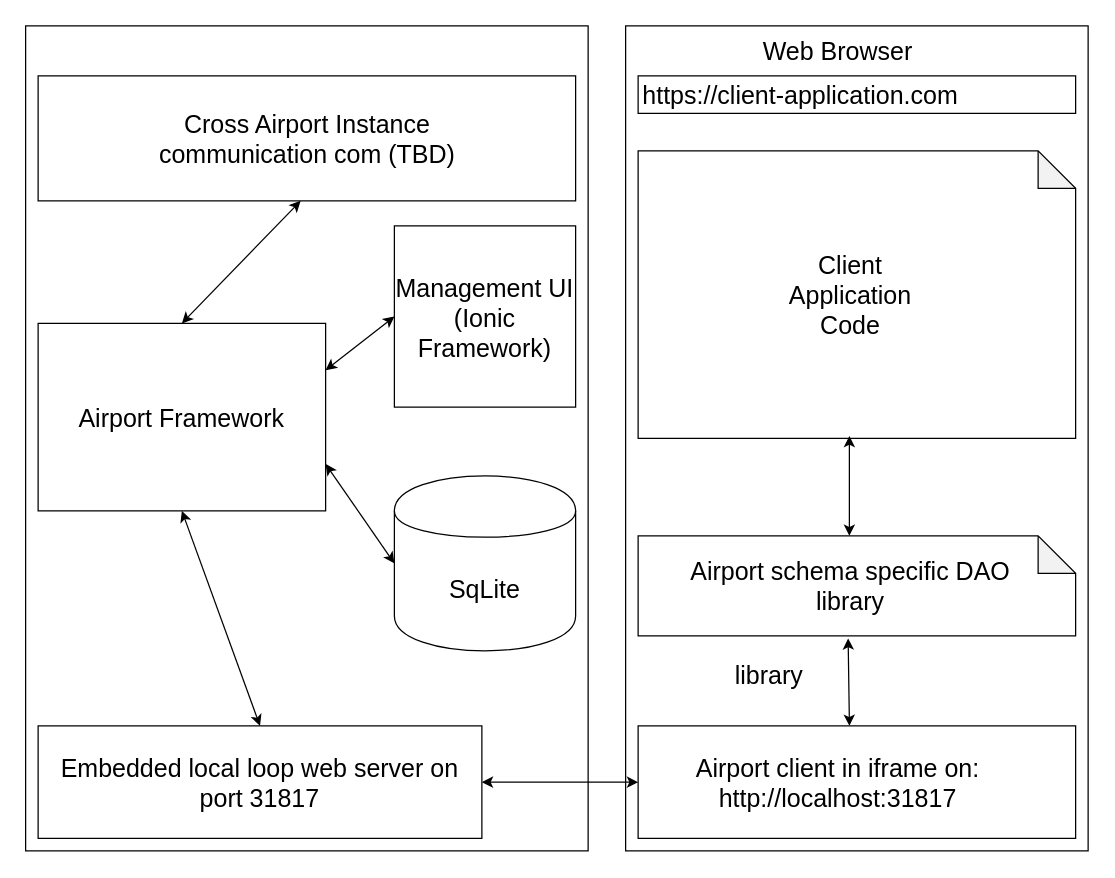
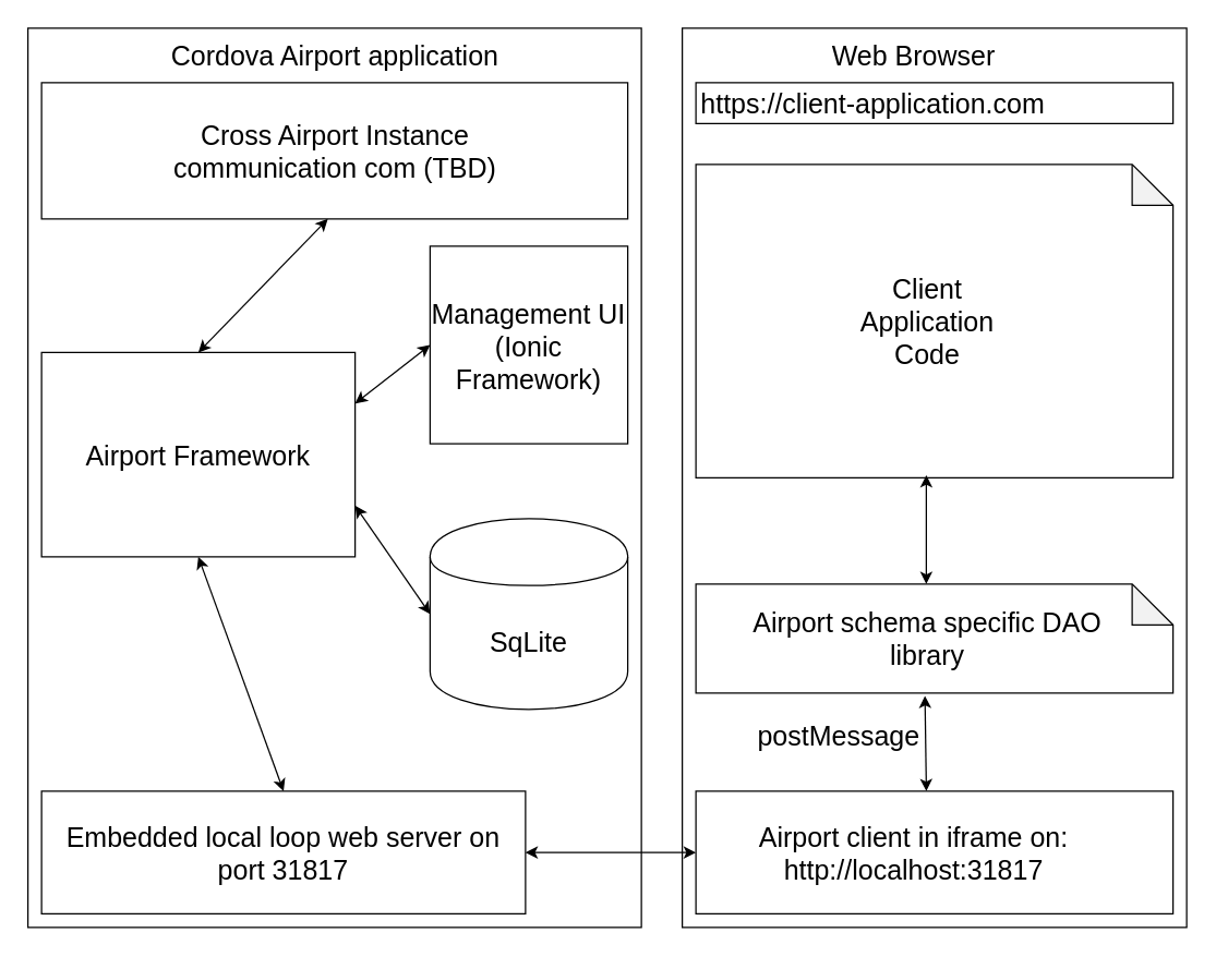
  <mxCell id="0" />
  <mxCell id="1" parent="0" />
  <mxCell id="2" value="" style="rounded=0;whiteSpace=wrap;html=1;" vertex="1" parent="1"><mxGeometry width="450" height="660" as="geometry" x="20" y="20" /></mxCell>
  <mxCell id="3" value="" style="rounded=0;whiteSpace=wrap;html=1;" vertex="1" parent="1"><mxGeometry x="500" width="370" height="660" as="geometry" y="20" /></mxCell>
  <mxCell id="4" value="" style="rounded=0;whiteSpace=wrap;html=1;" vertex="1" parent="1"><mxGeometry x="510" y="60" width="350" height="30" as="geometry" /></mxCell>
  <mxCell id="5" value="https://client-application.com" style="text;html=1;strokeColor=none;fillColor=none;align=center;verticalAlign=middle;whiteSpace=wrap;rounded=0;fontSize=20;" vertex="1" parent="1"><mxGeometry x="510" y="65" width="260" height="20" as="geometry" /></mxCell>
  <mxCell id="6" value="" style="rounded=0;whiteSpace=wrap;html=1;fontSize=20;" vertex="1" parent="1"><mxGeometry x="510" y="580" width="350" height="90" as="geometry" /></mxCell>
  <mxCell id="7" value="Airport client in iframe on:&lt;br&gt;http://localhost:31817" style="text;html=1;strokeColor=none;fillColor=none;align=center;verticalAlign=middle;whiteSpace=wrap;rounded=0;fontSize=20;" vertex="1" parent="1"><mxGeometry x="550" y="600" width="240" height="50" as="geometry" /></mxCell>
  <mxCell id="8" value="" style="shape=note;whiteSpace=wrap;html=1;backgroundOutline=1;darkOpacity=0.05;fontSize=20;" vertex="1" parent="1"><mxGeometry x="510" y="428" width="350" height="80" as="geometry" /></mxCell>
  <mxCell id="9" value="Airport schema specific DAO library" style="text;html=1;strokeColor=none;fillColor=none;align=center;verticalAlign=middle;whiteSpace=wrap;rounded=0;fontSize=20;" vertex="1" parent="1"><mxGeometry x="530" y="448" width="300" height="40" as="geometry" /></mxCell>
  <mxCell id="10" value="" style="endArrow=classic;startArrow=classic;html=1;fontSize=20;exitX=0.483;exitY=0;exitDx=0;exitDy=0;exitPerimeter=0;" edge="1" parent="1" source="6"><mxGeometry width="50" height="50" relative="1" as="geometry"><mxPoint x="678" y="573" as="sourcePoint" /><mxPoint x="678" y="510" as="targetPoint" /></mxGeometry></mxCell>
- <mxCell id="11" value="library" style="text;html=1;strokeColor=none;fillColor=none;align=center;verticalAlign=middle;whiteSpace=wrap;rounded=0;fontSize=20;" vertex="1" parent="1"><mxGeometry x="550" y="529" width="130" height="20" as="geometry" /></mxCell>
+ <mxCell id="11" value="postMessage" style="text;html=1;strokeColor=none;fillColor=none;align=center;verticalAlign=middle;whiteSpace=wrap;rounded=0;fontSize=20;" vertex="1" parent="1"><mxGeometry x="550" y="529" width="130" height="20" as="geometry" /></mxCell>
  <mxCell id="12" value="" style="shape=note;whiteSpace=wrap;html=1;backgroundOutline=1;darkOpacity=0.05;fontSize=20;" vertex="1" parent="1"><mxGeometry x="510" y="120" width="350" height="230" as="geometry" /></mxCell>
  <mxCell id="13" value="" style="endArrow=classic;startArrow=classic;html=1;fontSize=20;entryX=0.5;entryY=1;entryDx=0;entryDy=0;entryPerimeter=0;exitX=0.5;exitY=0;exitDx=0;exitDy=0;exitPerimeter=0;" edge="1" parent="1"><mxGeometry width="50" height="50" relative="1" as="geometry"><mxPoint x="679" y="428" as="sourcePoint" /><mxPoint x="679" y="348" as="targetPoint" /></mxGeometry></mxCell>
  <mxCell id="14" value="Client Application Code" style="text;html=1;strokeColor=none;fillColor=none;align=center;verticalAlign=middle;whiteSpace=wrap;rounded=0;fontSize=20;" vertex="1" parent="1"><mxGeometry x="660" y="225" width="40" height="20" as="geometry" /></mxCell>
  <mxCell id="15" value="Embedded local loop web server on port 31817" style="rounded=0;whiteSpace=wrap;html=1;fontSize=20;" vertex="1" parent="1"><mxGeometry x="30" y="580" width="355" height="90" as="geometry" /></mxCell>
  <mxCell id="16" value="" style="endArrow=classic;startArrow=classic;html=1;fontSize=20;entryX=0;entryY=0.5;entryDx=0;entryDy=0;exitX=1;exitY=0.5;exitDx=0;exitDy=0;" edge="1" parent="1" source="15" target="6"><mxGeometry width="50" height="50" relative="1" as="geometry"><mxPoint x="420" y="450" as="sourcePoint" /><mxPoint x="470" y="400" as="targetPoint" /></mxGeometry></mxCell>
  <mxCell id="17" value="" style="rounded=0;whiteSpace=wrap;html=1;fontSize=20;" vertex="1" parent="1"><mxGeometry x="30" y="60" width="430" height="100" as="geometry" /></mxCell>
  <mxCell id="18" value="Cross Airport Instance communication com (TBD)" style="text;html=1;strokeColor=none;fillColor=none;align=center;verticalAlign=middle;whiteSpace=wrap;rounded=0;fontSize=20;" vertex="1" parent="1"><mxGeometry x="92.5" y="100" width="305" height="20" as="geometry" /></mxCell>
  <mxCell id="19" value="Web Browser" style="text;html=1;strokeColor=none;fillColor=none;align=center;verticalAlign=middle;whiteSpace=wrap;rounded=0;fontSize=20;" vertex="1" parent="1"><mxGeometry x="575" y="30" width="190" height="20" as="geometry" /></mxCell>
+ <mxCell id="20" value="Cordova Airport application" style="text;html=1;strokeColor=none;fillColor=none;align=center;verticalAlign=middle;whiteSpace=wrap;rounded=0;fontSize=20;" vertex="1" parent="1"><mxGeometry x="117.5" y="30" width="255" height="20" as="geometry" /></mxCell>
  <mxCell id="21" value="Management UI (Ionic Framework)" style="whiteSpace=wrap;html=1;aspect=fixed;fontSize=20;" vertex="1" parent="1"><mxGeometry x="315" y="180" width="145" height="145" as="geometry" /></mxCell>
  <mxCell id="22" value="SqLite" style="shape=cylinder;whiteSpace=wrap;html=1;boundedLbl=1;backgroundOutline=1;fontSize=20;" vertex="1" parent="1"><mxGeometry x="315" y="380" width="145" height="140" as="geometry" /></mxCell>
  <mxCell id="23" value="Airport Framework" style="whiteSpace=wrap;html=1;aspect=fixed;fontSize=20;" vertex="1" parent="1"><mxGeometry x="30" y="258" width="230" height="150" as="geometry" /></mxCell>
  <mxCell id="24" value="" style="endArrow=classic;startArrow=classic;html=1;fontSize=20;exitX=0.5;exitY=0;exitDx=0;exitDy=0;" edge="1" parent="1" source="23"><mxGeometry width="50" height="50" relative="1" as="geometry"><mxPoint x="420" y="430" as="sourcePoint" /><mxPoint x="240" y="160" as="targetPoint" /></mxGeometry></mxCell>
  <mxCell id="25" value="" style="endArrow=classic;startArrow=classic;html=1;fontSize=20;entryX=0;entryY=0.5;entryDx=0;entryDy=0;exitX=1;exitY=0.25;exitDx=0;exitDy=0;" edge="1" parent="1" source="23" target="21"><mxGeometry width="50" height="50" relative="1" as="geometry"><mxPoint x="420" y="430" as="sourcePoint" /><mxPoint x="470" y="380" as="targetPoint" /></mxGeometry></mxCell>
  <mxCell id="26" value="" style="endArrow=classic;startArrow=classic;html=1;fontSize=20;exitX=1;exitY=0.75;exitDx=0;exitDy=0;entryX=0;entryY=0.5;entryDx=0;entryDy=0;" edge="1" parent="1" source="23" target="22"><mxGeometry width="50" height="50" relative="1" as="geometry"><mxPoint x="420" y="430" as="sourcePoint" /><mxPoint x="470" y="380" as="targetPoint" /></mxGeometry></mxCell>
  <mxCell id="27" value="" style="endArrow=classic;startArrow=classic;html=1;fontSize=20;entryX=0.5;entryY=0;entryDx=0;entryDy=0;exitX=0.5;exitY=1;exitDx=0;exitDy=0;" edge="1" parent="1" source="23" target="15"><mxGeometry width="50" height="50" relative="1" as="geometry"><mxPoint x="420" y="430" as="sourcePoint" /><mxPoint x="470" y="380" as="targetPoint" /></mxGeometry></mxCell>
